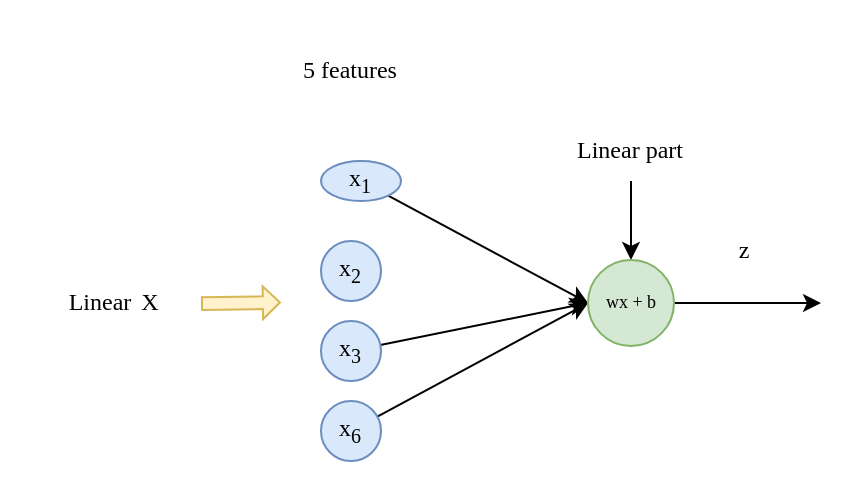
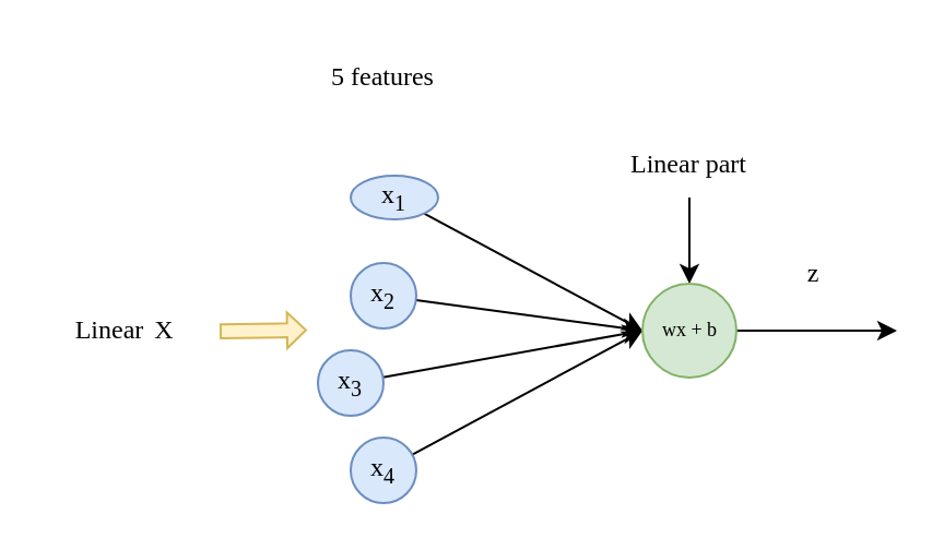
  <mxCell id="0" />
  <mxCell id="1" parent="0" />
  <mxCell id="2" style="rounded=0;orthogonalLoop=1;jettySize=auto;html=1;entryX=0;entryY=0.5;entryDx=0;entryDy=0;" parent="1" source="3" target="16" edge="1"><mxGeometry relative="1" as="geometry" /></mxCell>
  <mxCell id="3" value="x&lt;sub&gt;1&lt;/sub&gt;" style="ellipse;whiteSpace=wrap;html=1;aspect=fixed;fillColor=#dae8fc;strokeColor=#6c8ebf;fontFamily=Lucida Console;" parent="1" vertex="1"><mxGeometry x="160" y="80" width="40" height="20" as="geometry" /></mxCell>
+ <mxCell id="4" style="edgeStyle=none;rounded=0;orthogonalLoop=1;jettySize=auto;html=1;entryX=0;entryY=0.5;entryDx=0;entryDy=0;" parent="1" source="5" target="16" edge="1"><mxGeometry relative="1" as="geometry" /></mxCell>
  <mxCell id="5" value="x&lt;sub&gt;2&lt;/sub&gt;" style="ellipse;whiteSpace=wrap;html=1;aspect=fixed;fillColor=#dae8fc;strokeColor=#6c8ebf;fontFamily=Lucida Console;" parent="1" vertex="1"><mxGeometry x="160" y="120" width="30" height="30" as="geometry" /></mxCell>
  <mxCell id="6" style="edgeStyle=none;rounded=0;orthogonalLoop=1;jettySize=auto;html=1;entryX=0;entryY=0.5;entryDx=0;entryDy=0;" parent="1" source="7" target="16" edge="1"><mxGeometry relative="1" as="geometry" /></mxCell>
- <mxCell id="7" value="x&lt;sub&gt;3&lt;/sub&gt;" style="ellipse;whiteSpace=wrap;html=1;aspect=fixed;fillColor=#dae8fc;strokeColor=#6c8ebf;fontFamily=Lucida Console;" parent="1" vertex="1"><mxGeometry x="160" y="160" width="30" height="30" as="geometry" /></mxCell>
+ <mxCell id="7" value="x&lt;sub&gt;3&lt;/sub&gt;" style="ellipse;whiteSpace=wrap;html=1;aspect=fixed;fillColor=#dae8fc;strokeColor=#6c8ebf;fontFamily=Lucida Console;" parent="1" vertex="1"><mxGeometry x="145" y="160" width="30" height="30" as="geometry" /></mxCell>
  <mxCell id="8" style="edgeStyle=none;rounded=0;orthogonalLoop=1;jettySize=auto;html=1;entryX=0;entryY=0.5;entryDx=0;entryDy=0;" parent="1" source="9" target="16" edge="1"><mxGeometry relative="1" as="geometry" /></mxCell>
- <mxCell id="9" value="x&lt;sub&gt;6&lt;/sub&gt;" style="ellipse;whiteSpace=wrap;html=1;aspect=fixed;fillColor=#dae8fc;strokeColor=#6c8ebf;fontFamily=Lucida Console;" parent="1" vertex="1"><mxGeometry x="160" y="200" width="30" height="30" as="geometry" /></mxCell>
+ <mxCell id="9" value="x&lt;sub&gt;4&lt;/sub&gt;" style="ellipse;whiteSpace=wrap;html=1;aspect=fixed;fillColor=#dae8fc;strokeColor=#6c8ebf;fontFamily=Lucida Console;" parent="1" vertex="1"><mxGeometry x="160" y="200" width="30" height="30" as="geometry" /></mxCell>
  <mxCell id="10" value="Linear" style="text;html=1;strokeColor=none;fillColor=none;align=center;verticalAlign=middle;whiteSpace=wrap;rounded=0;fontFamily=Lucida Console;" parent="1" vertex="1"><mxGeometry x="20" y="136" width="60" height="30" as="geometry" /></mxCell>
  <mxCell id="11" value="" style="shape=flexArrow;endArrow=classic;html=1;rounded=0;fontFamily=Lucida Console;fillColor=#fff2cc;strokeColor=#d6b656;width=6.387;endSize=2.528;endWidth=9.011;" parent="1" edge="1"><mxGeometry width="50" height="50" relative="1" as="geometry"><mxPoint x="100" y="151.28" as="sourcePoint" /><mxPoint x="140" y="150.71" as="targetPoint" /></mxGeometry></mxCell>
  <mxCell id="12" value="5 features" style="text;html=1;strokeColor=none;fillColor=none;align=center;verticalAlign=middle;whiteSpace=wrap;rounded=0;fontFamily=Lucida Console;" parent="1" vertex="1"><mxGeometry x="135" y="20" width="80" height="30" as="geometry" /></mxCell>
  <mxCell id="13" value="X" style="text;html=1;strokeColor=none;fillColor=none;align=center;verticalAlign=middle;whiteSpace=wrap;rounded=0;fontFamily=Lucida Console;" parent="1" vertex="1"><mxGeometry x="60" y="136" width="30" height="30" as="geometry" /></mxCell>
  <mxCell id="14" style="edgeStyle=none;rounded=0;orthogonalLoop=1;jettySize=auto;html=1;" parent="1" source="17" target="16" edge="1"><mxGeometry relative="1" as="geometry" /></mxCell>
  <mxCell id="15" style="edgeStyle=none;rounded=0;orthogonalLoop=1;jettySize=auto;html=1;fontSize=9;" parent="1" source="16" edge="1"><mxGeometry relative="1" as="geometry"><mxPoint x="410" y="151" as="targetPoint" /></mxGeometry></mxCell>
  <mxCell id="16" value="wx + b" style="ellipse;whiteSpace=wrap;html=1;aspect=fixed;fillColor=#d5e8d4;strokeColor=#82b366;fontFamily=Lucida Console;fontSize=9;" parent="1" vertex="1"><mxGeometry x="293.5" y="129.5" width="43" height="43" as="geometry" /></mxCell>
  <mxCell id="17" value="Linear part" style="text;html=1;strokeColor=none;fillColor=none;align=center;verticalAlign=middle;whiteSpace=wrap;rounded=0;fontFamily=Lucida Console;" parent="1" vertex="1"><mxGeometry x="275" y="60" width="80" height="30" as="geometry" /></mxCell>
  <mxCell id="18" value="z" style="text;html=1;strokeColor=none;fillColor=none;align=center;verticalAlign=middle;whiteSpace=wrap;rounded=0;fontFamily=Lucida Console;" vertex="1" parent="1"><mxGeometry x="355" y="110" width="33.5" height="30" as="geometry" /></mxCell>
